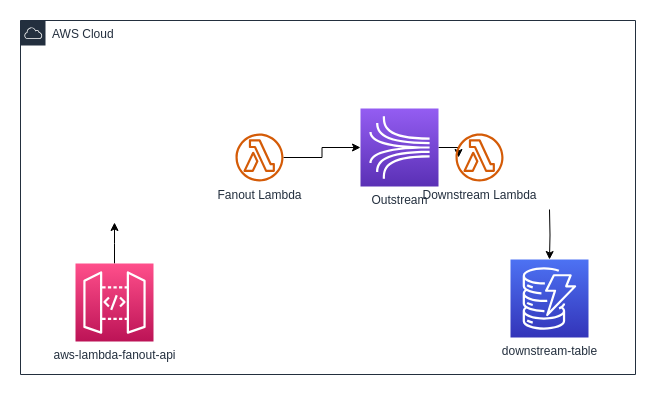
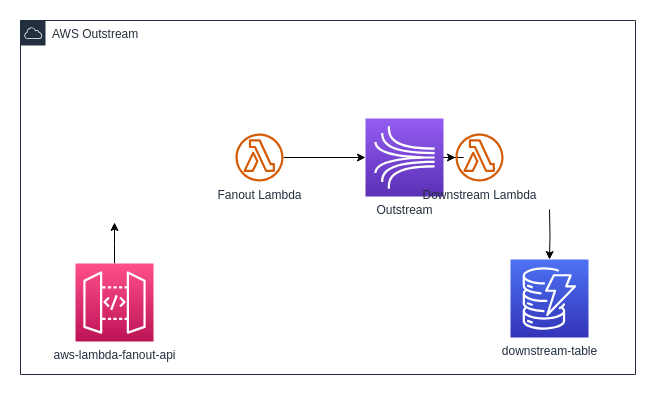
  <mxCell id="0" />
  <mxCell id="1" parent="0" />
- <mxCell id="2" value="AWS Cloud" style="points=[[0,0],[0.25,0],[0.5,0],[0.75,0],[1,0],[1,0.25],[1,0.5],[1,0.75],[1,1],[0.75,1],[0.5,1],[0.25,1],[0,1],[0,0.75],[0,0.5],[0,0.25]];outlineConnect=0;gradientColor=none;html=1;whiteSpace=wrap;fontSize=12;fontStyle=0;container=1;pointerEvents=0;collapsible=0;recursiveResize=0;shape=mxgraph.aws4.group;grIcon=mxgraph.aws4.group_aws_cloud;strokeColor=#232F3E;fillColor=none;verticalAlign=top;align=left;spacingLeft=30;fontColor=#232F3E;dashed=0;" vertex="1" parent="1"><mxGeometry x="20" y="20" width="615" height="354" as="geometry" /></mxCell>
+ <mxCell id="2" value="AWS Outstream" style="points=[[0,0],[0.25,0],[0.5,0],[0.75,0],[1,0],[1,0.25],[1,0.5],[1,0.75],[1,1],[0.75,1],[0.5,1],[0.25,1],[0,1],[0,0.75],[0,0.5],[0,0.25]];outlineConnect=0;gradientColor=none;html=1;whiteSpace=wrap;fontSize=12;fontStyle=0;container=1;pointerEvents=0;collapsible=0;recursiveResize=0;shape=mxgraph.aws4.group;grIcon=mxgraph.aws4.group_aws_cloud;strokeColor=#232F3E;fillColor=none;verticalAlign=top;align=left;spacingLeft=30;fontColor=#232F3E;dashed=0;" vertex="1" parent="1"><mxGeometry x="20" y="20" width="615" height="354" as="geometry" /></mxCell>
  <mxCell id="3" style="edgeStyle=orthogonalEdgeStyle;rounded=0;orthogonalLoop=1;jettySize=auto;html=1;" edge="1" parent="2" source="4"><mxGeometry relative="1" as="geometry"><mxPoint x="94" y="202" as="targetPoint" /></mxGeometry></mxCell>
  <mxCell id="4" value="aws-lambda-fanout-api" style="sketch=0;points=[[0,0,0],[0.25,0,0],[0.5,0,0],[0.75,0,0],[1,0,0],[0,1,0],[0.25,1,0],[0.5,1,0],[0.75,1,0],[1,1,0],[0,0.25,0],[0,0.5,0],[0,0.75,0],[1,0.25,0],[1,0.5,0],[1,0.75,0]];outlineConnect=0;fontColor=#232F3E;gradientColor=#FF4F8B;gradientDirection=north;fillColor=#BC1356;strokeColor=#ffffff;dashed=0;verticalLabelPosition=bottom;verticalAlign=top;align=center;html=1;fontSize=12;fontStyle=0;aspect=fixed;shape=mxgraph.aws4.resourceIcon;resIcon=mxgraph.aws4.api_gateway;" vertex="1" parent="2"><mxGeometry x="55" y="243" width="78" height="78" as="geometry" /></mxCell>
  <mxCell id="5" style="edgeStyle=orthogonalEdgeStyle;rounded=0;orthogonalLoop=1;jettySize=auto;html=1;" edge="1" parent="2" source="6" target="8"><mxGeometry relative="1" as="geometry" /></mxCell>
  <mxCell id="6" value="Fanout Lambda" style="sketch=0;outlineConnect=0;fontColor=#232F3E;gradientColor=none;fillColor=#D45B07;strokeColor=none;dashed=0;verticalLabelPosition=bottom;verticalAlign=top;align=center;html=1;fontSize=12;fontStyle=0;aspect=fixed;pointerEvents=1;shape=mxgraph.aws4.lambda_function;" vertex="1" parent="2"><mxGeometry x="215" y="113" width="48" height="48" as="geometry" /></mxCell>
  <mxCell id="7" style="edgeStyle=orthogonalEdgeStyle;rounded=0;orthogonalLoop=1;jettySize=auto;html=1;" edge="1" parent="2" source="8" target="10"><mxGeometry relative="1" as="geometry" /></mxCell>
- <mxCell id="8" value="Outstream" style="sketch=0;points=[[0,0,0],[0.25,0,0],[0.5,0,0],[0.75,0,0],[1,0,0],[0,1,0],[0.25,1,0],[0.5,1,0],[0.75,1,0],[1,1,0],[0,0.25,0],[0,0.5,0],[0,0.75,0],[1,0.25,0],[1,0.5,0],[1,0.75,0]];outlineConnect=0;fontColor=#232F3E;gradientColor=#945DF2;gradientDirection=north;fillColor=#5A30B5;strokeColor=#ffffff;dashed=0;verticalLabelPosition=bottom;verticalAlign=top;align=center;html=1;fontSize=12;fontStyle=0;aspect=fixed;shape=mxgraph.aws4.resourceIcon;resIcon=mxgraph.aws4.kinesis;" vertex="1" parent="2"><mxGeometry x="340" y="88" width="78" height="78" as="geometry" /></mxCell>
+ <mxCell id="8" value="Outstream" style="sketch=0;points=[[0,0,0],[0.25,0,0],[0.5,0,0],[0.75,0,0],[1,0,0],[0,1,0],[0.25,1,0],[0.5,1,0],[0.75,1,0],[1,1,0],[0,0.25,0],[0,0.5,0],[0,0.75,0],[1,0.25,0],[1,0.5,0],[1,0.75,0]];outlineConnect=0;fontColor=#232F3E;gradientColor=#945DF2;gradientDirection=north;fillColor=#5A30B5;strokeColor=#ffffff;dashed=0;verticalLabelPosition=bottom;verticalAlign=top;align=center;html=1;fontSize=12;fontStyle=0;aspect=fixed;shape=mxgraph.aws4.resourceIcon;resIcon=mxgraph.aws4.kinesis;" vertex="1" parent="2"><mxGeometry x="345" y="98" width="78" height="78" as="geometry" /></mxCell>
  <mxCell id="9" style="edgeStyle=orthogonalEdgeStyle;rounded=0;orthogonalLoop=1;jettySize=auto;html=1;" edge="1" parent="2" target="11"><mxGeometry relative="1" as="geometry"><mxPoint x="529" y="189" as="sourcePoint" /></mxGeometry></mxCell>
  <mxCell id="10" value="Downstream Lambda" style="sketch=0;outlineConnect=0;fontColor=#232F3E;gradientColor=none;fillColor=#D45B07;strokeColor=none;dashed=0;verticalLabelPosition=bottom;verticalAlign=top;align=center;html=1;fontSize=12;fontStyle=0;aspect=fixed;pointerEvents=1;shape=mxgraph.aws4.lambda_function;" vertex="1" parent="2"><mxGeometry x="435" y="113" width="48" height="48" as="geometry" /></mxCell>
  <mxCell id="11" value="downstream-table" style="sketch=0;points=[[0,0,0],[0.25,0,0],[0.5,0,0],[0.75,0,0],[1,0,0],[0,1,0],[0.25,1,0],[0.5,1,0],[0.75,1,0],[1,1,0],[0,0.25,0],[0,0.5,0],[0,0.75,0],[1,0.25,0],[1,0.5,0],[1,0.75,0]];outlineConnect=0;fontColor=#232F3E;gradientColor=#4D72F3;gradientDirection=north;fillColor=#3334B9;strokeColor=#ffffff;dashed=0;verticalLabelPosition=bottom;verticalAlign=top;align=center;html=1;fontSize=12;fontStyle=0;aspect=fixed;shape=mxgraph.aws4.resourceIcon;resIcon=mxgraph.aws4.dynamodb;" vertex="1" parent="2"><mxGeometry x="490" y="239" width="78" height="78" as="geometry" /></mxCell>
